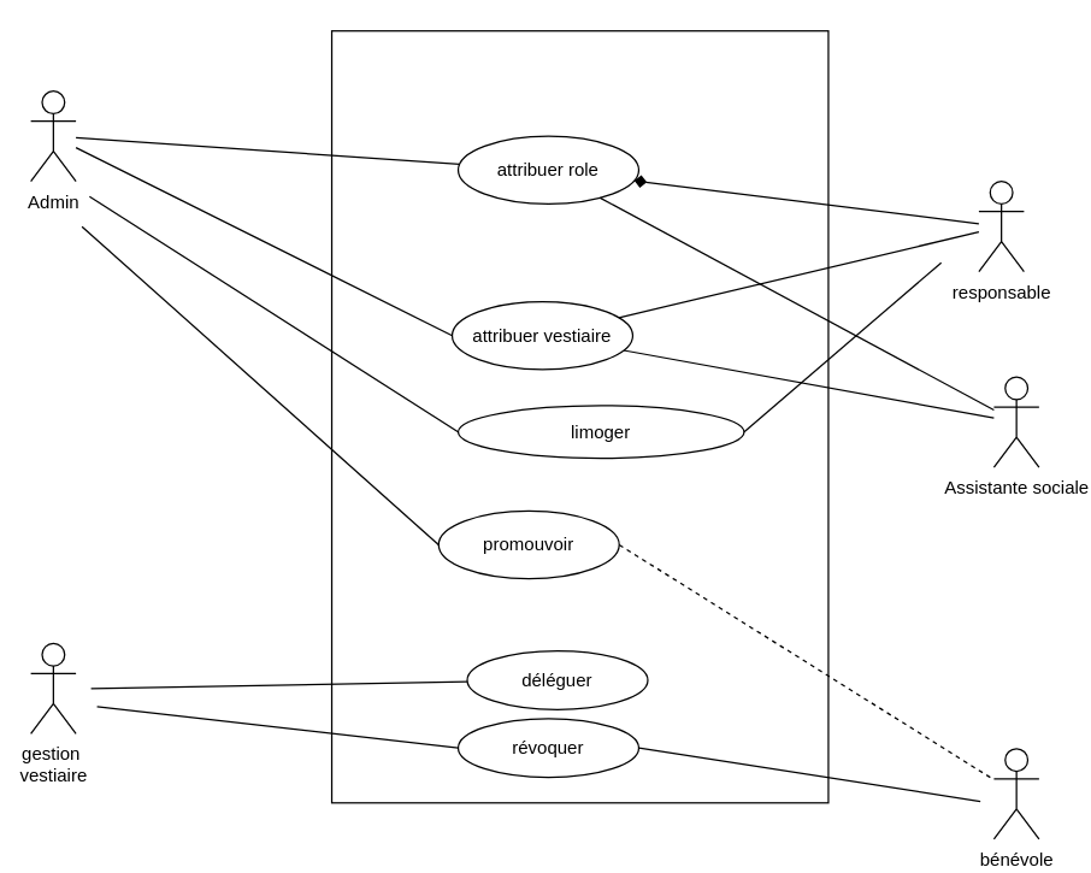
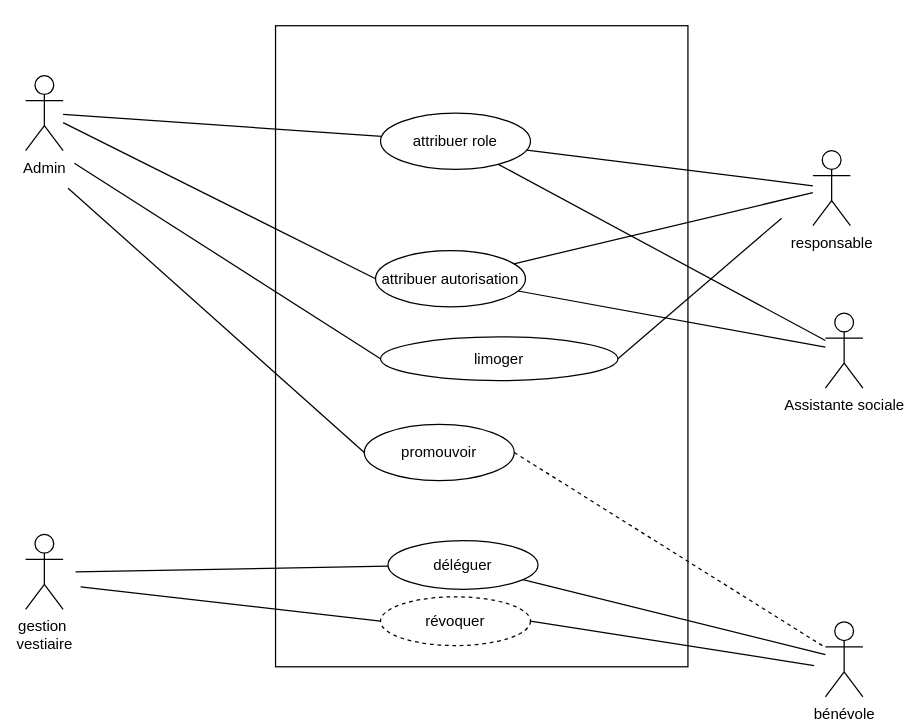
  <mxCell id="0" />
  <mxCell id="1" parent="0" />
  <mxCell id="2" value="" style="rounded=0;whiteSpace=wrap;html=1;movable=0;resizable=0;rotatable=0;deletable=0;editable=0;locked=1;connectable=0;" parent="1" vertex="1"><mxGeometry x="220" y="20" width="330" height="513" as="geometry" /></mxCell>
  <mxCell id="3" value="attribuer role" style="ellipse;whiteSpace=wrap;html=1;" parent="1" vertex="1"><mxGeometry x="304" y="90" width="120" height="45" as="geometry" /></mxCell>
  <mxCell id="4" value="Admin" style="shape=umlActor;verticalLabelPosition=bottom;verticalAlign=top;html=1;outlineConnect=0;" parent="1" vertex="1"><mxGeometry x="20" y="60" width="30" height="60" as="geometry" /></mxCell>
  <mxCell id="5" value="gestion&amp;nbsp;&lt;div&gt;vestiaire&lt;/div&gt;" style="shape=umlActor;verticalLabelPosition=bottom;verticalAlign=top;html=1;outlineConnect=0;" parent="1" vertex="1"><mxGeometry x="20" y="427" width="30" height="60" as="geometry" /></mxCell>
  <mxCell id="6" value="responsable" style="shape=umlActor;verticalLabelPosition=bottom;verticalAlign=top;html=1;outlineConnect=0;" parent="1" vertex="1"><mxGeometry x="650" y="120" width="30" height="60" as="geometry" /></mxCell>
  <mxCell id="7" value="Assistante sociale" style="shape=umlActor;verticalLabelPosition=bottom;verticalAlign=top;html=1;outlineConnect=0;" parent="1" vertex="1"><mxGeometry x="660" y="250" width="30" height="60" as="geometry" /></mxCell>
- <mxCell id="8" value="attribuer vestiaire" style="ellipse;whiteSpace=wrap;html=1;" parent="1" vertex="1"><mxGeometry x="300" y="200" width="120" height="45" as="geometry" /></mxCell>
+ <mxCell id="8" value="attribuer autorisation" style="ellipse;whiteSpace=wrap;html=1;" parent="1" vertex="1"><mxGeometry x="300" y="200" width="120" height="45" as="geometry" /></mxCell>
  <mxCell id="9" value="déléguer" style="ellipse;whiteSpace=wrap;html=1;" parent="1" vertex="1"><mxGeometry x="310" y="432" width="120" height="39" as="geometry" /></mxCell>
  <mxCell id="10" value="bénévole" style="shape=umlActor;verticalLabelPosition=bottom;verticalAlign=top;html=1;outlineConnect=0;" parent="1" vertex="1"><mxGeometry x="660" y="497" width="30" height="60" as="geometry" /></mxCell>
  <mxCell id="11" value="" style="endArrow=none;html=1;rounded=0;endFill=0;" parent="1" source="4" target="3" edge="1"><mxGeometry width="50" height="50" relative="1" as="geometry"><mxPoint x="340" y="270" as="sourcePoint" /><mxPoint x="390" y="220" as="targetPoint" /></mxGeometry></mxCell>
  <mxCell id="12" value="" style="endArrow=none;html=1;rounded=0;entryX=0;entryY=0.5;entryDx=0;entryDy=0;endFill=0;" parent="1" source="4" target="8" edge="1"><mxGeometry width="50" height="50" relative="1" as="geometry"><mxPoint x="340" y="270" as="sourcePoint" /><mxPoint x="390" y="220" as="targetPoint" /></mxGeometry></mxCell>
  <mxCell id="13" value="" style="endArrow=none;html=1;rounded=0;" parent="1" target="9" edge="1"><mxGeometry width="50" height="50" relative="1" as="geometry"><mxPoint x="60" y="457" as="sourcePoint" /><mxPoint x="390" y="347" as="targetPoint" /></mxGeometry></mxCell>
- <mxCell id="14" value="" style="endArrow=diamond;html=1;rounded=0;" parent="1" source="6" target="3" edge="1"><mxGeometry width="50" height="50" relative="1" as="geometry"><mxPoint x="340" y="270" as="sourcePoint" /><mxPoint x="390" y="220" as="targetPoint" /></mxGeometry></mxCell>
+ <mxCell id="14" value="" style="endArrow=none;html=1;rounded=0;" parent="1" source="6" target="3" edge="1"><mxGeometry width="50" height="50" relative="1" as="geometry"><mxPoint x="340" y="270" as="sourcePoint" /><mxPoint x="390" y="220" as="targetPoint" /></mxGeometry></mxCell>
  <mxCell id="15" value="" style="endArrow=none;html=1;rounded=0;" parent="1" source="7" target="8" edge="1"><mxGeometry width="50" height="50" relative="1" as="geometry"><mxPoint x="340" y="270" as="sourcePoint" /><mxPoint x="390" y="220" as="targetPoint" /></mxGeometry></mxCell>
+ <mxCell id="16" value="" style="endArrow=none;html=1;rounded=0;" parent="1" source="9" target="10" edge="1"><mxGeometry width="50" height="50" relative="1" as="geometry"><mxPoint x="340" y="397" as="sourcePoint" /><mxPoint x="390" y="347" as="targetPoint" /></mxGeometry></mxCell>
  <mxCell id="17" value="" style="endArrow=none;html=1;rounded=0;" parent="1" source="6" target="8" edge="1"><mxGeometry width="50" height="50" relative="1" as="geometry"><mxPoint x="340" y="270" as="sourcePoint" /><mxPoint x="390" y="220" as="targetPoint" /></mxGeometry></mxCell>
  <mxCell id="18" value="" style="endArrow=none;html=1;rounded=0;" parent="1" source="3" target="7" edge="1"><mxGeometry width="50" height="50" relative="1" as="geometry"><mxPoint x="340" y="270" as="sourcePoint" /><mxPoint x="390" y="220" as="targetPoint" /></mxGeometry></mxCell>
  <mxCell id="19" value="promouvoir" style="ellipse;whiteSpace=wrap;html=1;" parent="1" vertex="1"><mxGeometry x="291" y="339" width="120" height="45" as="geometry" /></mxCell>
  <mxCell id="20" value="" style="endArrow=none;html=1;rounded=0;entryX=0;entryY=0.5;entryDx=0;entryDy=0;" parent="1" target="19" edge="1"><mxGeometry width="50" height="50" relative="1" as="geometry"><mxPoint x="54" y="150" as="sourcePoint" /><mxPoint x="402" y="216" as="targetPoint" /></mxGeometry></mxCell>
  <mxCell id="21" value="" style="endArrow=none;html=1;rounded=0;exitX=1;exitY=0.5;exitDx=0;exitDy=0;dashed=1;" parent="1" source="19" target="10" edge="1"><mxGeometry width="50" height="50" relative="1" as="geometry"><mxPoint x="352" y="266" as="sourcePoint" /><mxPoint x="402" y="216" as="targetPoint" /></mxGeometry></mxCell>
- <mxCell id="22" value="révoquer" style="ellipse;whiteSpace=wrap;html=1;" vertex="1" parent="1"><mxGeometry x="304" y="477" width="120" height="39" as="geometry" /></mxCell>
+ <mxCell id="22" value="révoquer" style="ellipse;whiteSpace=wrap;html=1;dashed=1;" vertex="1" parent="1"><mxGeometry x="304" y="477" width="120" height="39" as="geometry" /></mxCell>
  <mxCell id="23" value="" style="endArrow=none;html=1;rounded=0;entryX=0;entryY=0.5;entryDx=0;entryDy=0;" edge="1" parent="1" target="22"><mxGeometry width="50" height="50" relative="1" as="geometry"><mxPoint x="64" y="469" as="sourcePoint" /><mxPoint x="304" y="460" as="targetPoint" /></mxGeometry></mxCell>
  <mxCell id="24" value="" style="endArrow=none;html=1;rounded=0;exitX=1;exitY=0.5;exitDx=0;exitDy=0;" edge="1" parent="1" source="22"><mxGeometry width="50" height="50" relative="1" as="geometry"><mxPoint x="488" y="498" as="sourcePoint" /><mxPoint x="651" y="532" as="targetPoint" /></mxGeometry></mxCell>
  <mxCell id="25" value="limoger" style="ellipse;whiteSpace=wrap;html=1;" vertex="1" parent="1"><mxGeometry x="304" y="269" width="190" height="35" as="geometry" /></mxCell>
  <mxCell id="26" value="" style="endArrow=none;html=1;rounded=0;entryX=0;entryY=0.5;entryDx=0;entryDy=0;" edge="1" parent="1" target="25"><mxGeometry width="50" height="50" relative="1" as="geometry"><mxPoint x="59" y="130" as="sourcePoint" /><mxPoint x="316" y="376" as="targetPoint" /></mxGeometry></mxCell>
  <mxCell id="27" value="" style="endArrow=none;html=1;rounded=0;exitX=1;exitY=0.5;exitDx=0;exitDy=0;" edge="1" parent="1" source="25"><mxGeometry width="50" height="50" relative="1" as="geometry"><mxPoint x="421" y="316" as="sourcePoint" /><mxPoint x="625" y="174" as="targetPoint" /></mxGeometry></mxCell>
